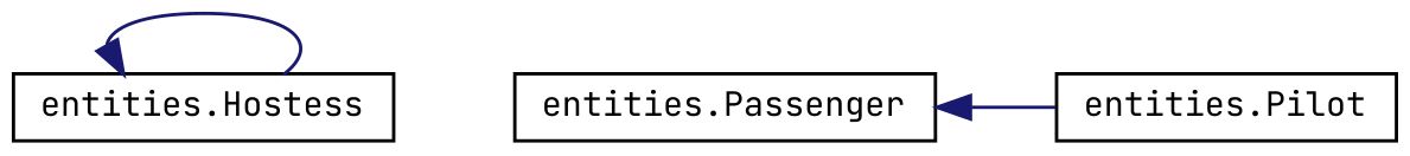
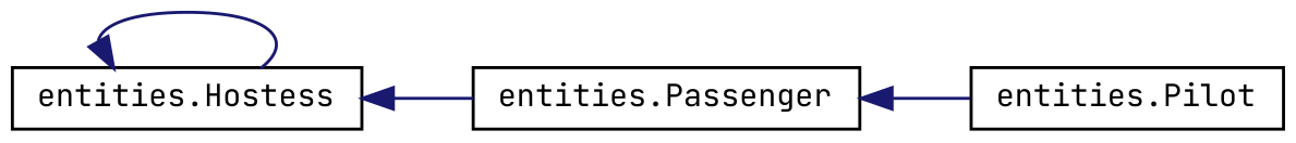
  digraph {
    fontname="JetBrains Mono"
    rankdir=LR
    node [color=black fillcolor=white fontname="JetBrains Mono" fontsize=10 shape=record style=filled]
    edge [color=midnightblue dir=back fontname="JetBrains Mono" fontsize=10 labelfontname=Helvetica labelfontsize=10 style=solid]
    n1 [height=0.2 label="entities.Hostess" width=0.4]
    n2 [height=0.2 label="entities.Passenger" width=0.4]
    n3 [height=0.2 label="entities.Pilot" width=0.4]
    n1 -> n1
+   n1 -> n2
    n2 -> n3
  }
